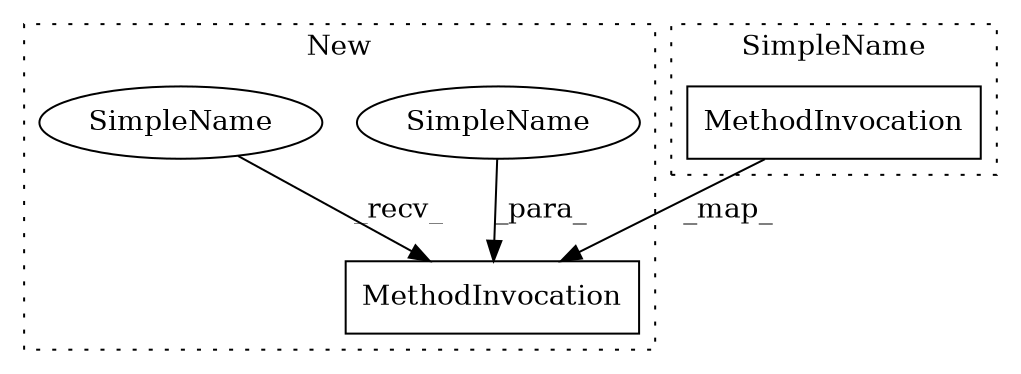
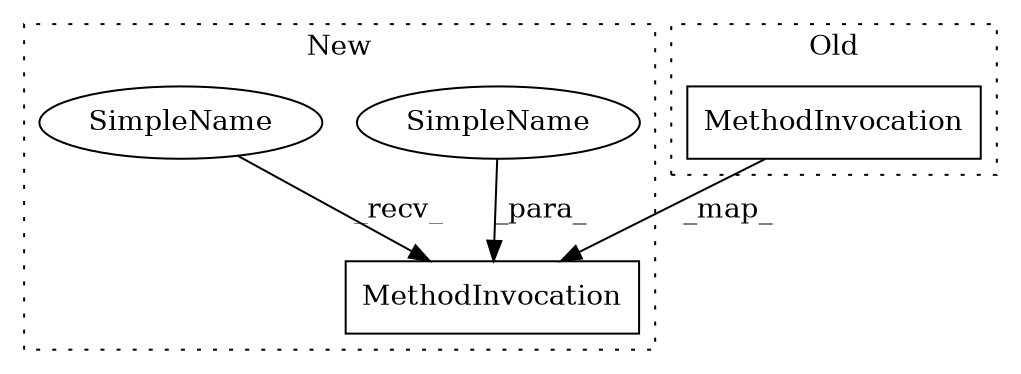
  digraph {
    node [a=32 l="15,21" shape=box]
    n1 [label=MethodInvocation s="39642,39671"]
    n2 [a=42 l=9 label=SimpleName s=39657 shape=ellipse]
    n3 [a=42 l=12 label=SimpleName s=39629 shape=ellipse]
    n4 [label=MethodInvocation s="38885,38903"]
    subgraph cluster_1 {
      label=New
      style=dotted
      n1
      n2
      n3
    }
    subgraph cluster_2 {
-     label=SimpleName
+     label=Old
      style=dotted
      n4
    }
    n2 -> n1 [label=_para_]
    n3 -> n1 [label=_recv_]
    n4 -> n1 [label=_map_]
  }
